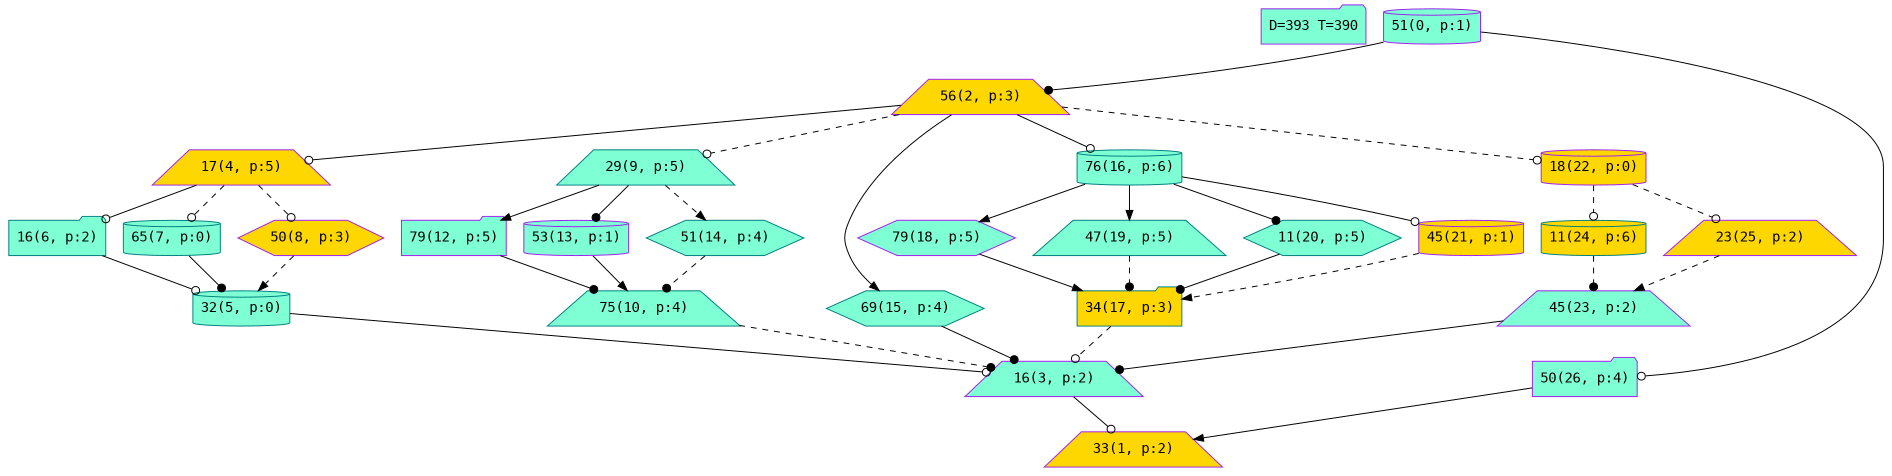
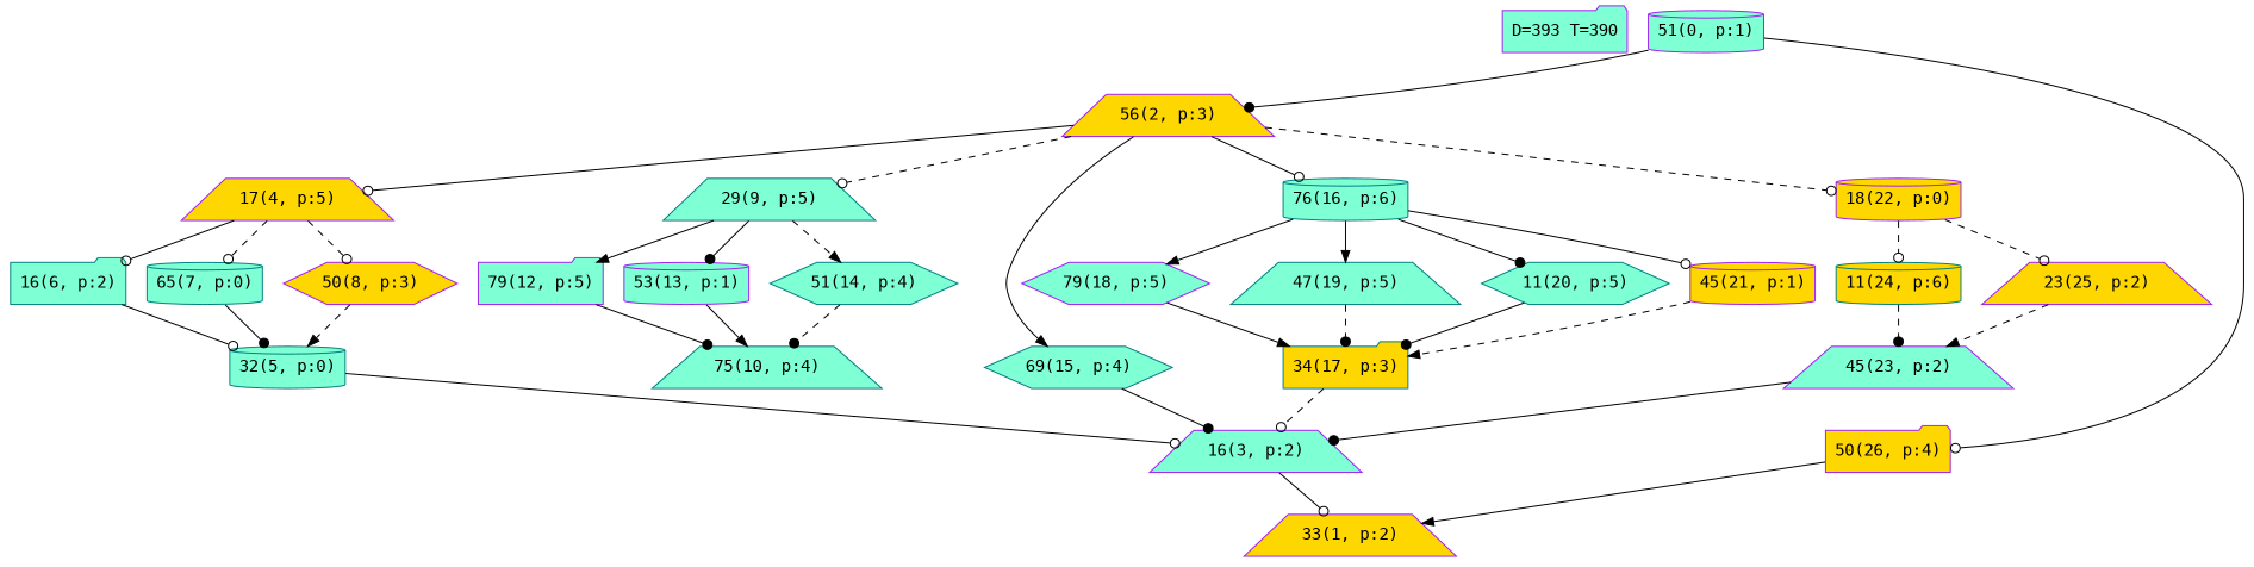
  digraph {
    fontname="DejaVu Sans Mono"
    node [color=purple fillcolor=aquamarine fontname="DejaVu Sans Mono" shape=trapezium style=filled]
    edge [arrowhead=odot fontname="DejaVu Sans Mono" style=solid]
    n1 [label="D=393 T=390" shape=folder]
    n2 [label="51(0, p:1)" shape=cylinder]
    n3 [fillcolor=gold label="56(2, p:3)"]
-   n4 [label="50(26, p:4)" shape=folder]
+   n4 [fillcolor=gold label="50(26, p:4)" shape=folder]
    n5 [fillcolor=gold label="17(4, p:5)"]
    n6 [color=teal label="29(9, p:5)"]
    n7 [color=teal label="69(15, p:4)" shape=hexagon]
    n8 [color=teal label="76(16, p:6)" shape=cylinder]
    n9 [fillcolor=gold label="18(22, p:0)" shape=cylinder]
    n10 [fillcolor=gold label="33(1, p:2)"]
    n11 [color=teal label="16(6, p:2)" shape=folder]
    n12 [color=teal label="65(7, p:0)" shape=cylinder]
    n13 [fillcolor=gold label="50(8, p:3)" shape=hexagon]
    n14 [label="79(12, p:5)" shape=folder]
    n15 [label="53(13, p:1)" shape=cylinder]
    n16 [color=teal label="51(14, p:4)" shape=hexagon]
    n17 [label="16(3, p:2)"]
    n18 [label="79(18, p:5)" shape=hexagon]
    n19 [color=teal label="47(19, p:5)"]
    n20 [color=teal label="11(20, p:5)" shape=hexagon]
    n21 [fillcolor=gold label="45(21, p:1)" shape=cylinder]
    n22 [color=teal fillcolor=gold label="11(24, p:6)" shape=cylinder]
    n23 [fillcolor=gold label="23(25, p:2)"]
    n24 [color=teal label="32(5, p:0)" shape=cylinder]
    n25 [color=teal label="75(10, p:4)"]
    n26 [color=teal fillcolor=gold label="34(17, p:3)" shape=folder]
    n27 [label="45(23, p:2)"]
    n2 -> n3 [arrowhead=dot]
    n2 -> n4
    n3 -> n5
    n3 -> n6 [style=dashed]
    n3 -> n7 [arrowhead=normal]
    n3 -> n8
    n3 -> n9 [style=dashed]
    n4 -> n10 [arrowhead=normal]
    n5 -> n11
    n5 -> n12 [style=dashed]
    n5 -> n13 [style=dashed]
    n6 -> n14 [arrowhead=normal]
    n6 -> n15 [arrowhead=dot]
    n6 -> n16 [arrowhead=normal style=dashed]
    n7 -> n17 [arrowhead=dot]
    n8 -> n18 [arrowhead=normal]
    n8 -> n19 [arrowhead=normal]
    n8 -> n20 [arrowhead=dot]
    n8 -> n21
    n9 -> n22 [style=dashed]
    n9 -> n23 [style=dashed]
    n11 -> n24
    n12 -> n24 [arrowhead=dot]
    n13 -> n24 [arrowhead=normal style=dashed]
    n14 -> n25 [arrowhead=dot]
    n15 -> n25 [arrowhead=normal]
    n16 -> n25 [arrowhead=dot style=dashed]
    n17 -> n10
    n18 -> n26 [arrowhead=normal]
    n19 -> n26 [arrowhead=dot style=dashed]
    n20 -> n26 [arrowhead=dot]
    n21 -> n26 [arrowhead=normal style=dashed]
    n22 -> n27 [arrowhead=dot style=dashed]
    n23 -> n27 [arrowhead=normal style=dashed]
    n24 -> n17
-   n25 -> n17 [arrowhead=dot style=dashed]
    n26 -> n17 [style=dashed]
    n27 -> n17 [arrowhead=dot]
  }
